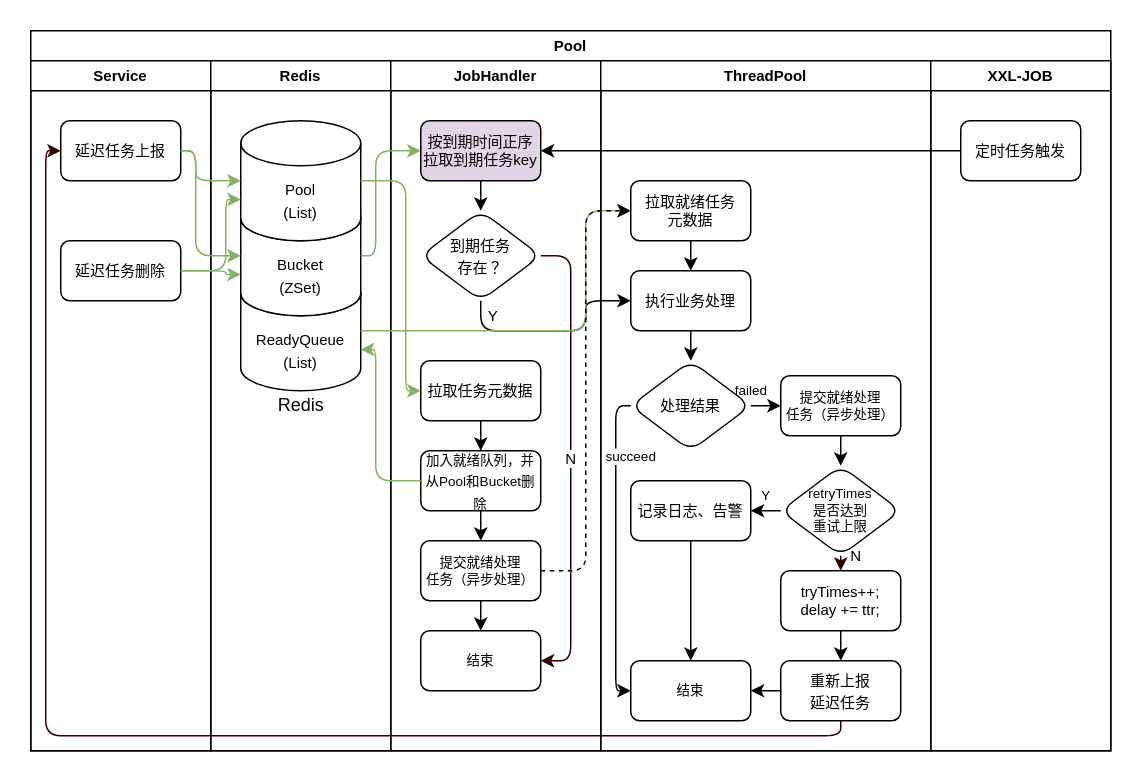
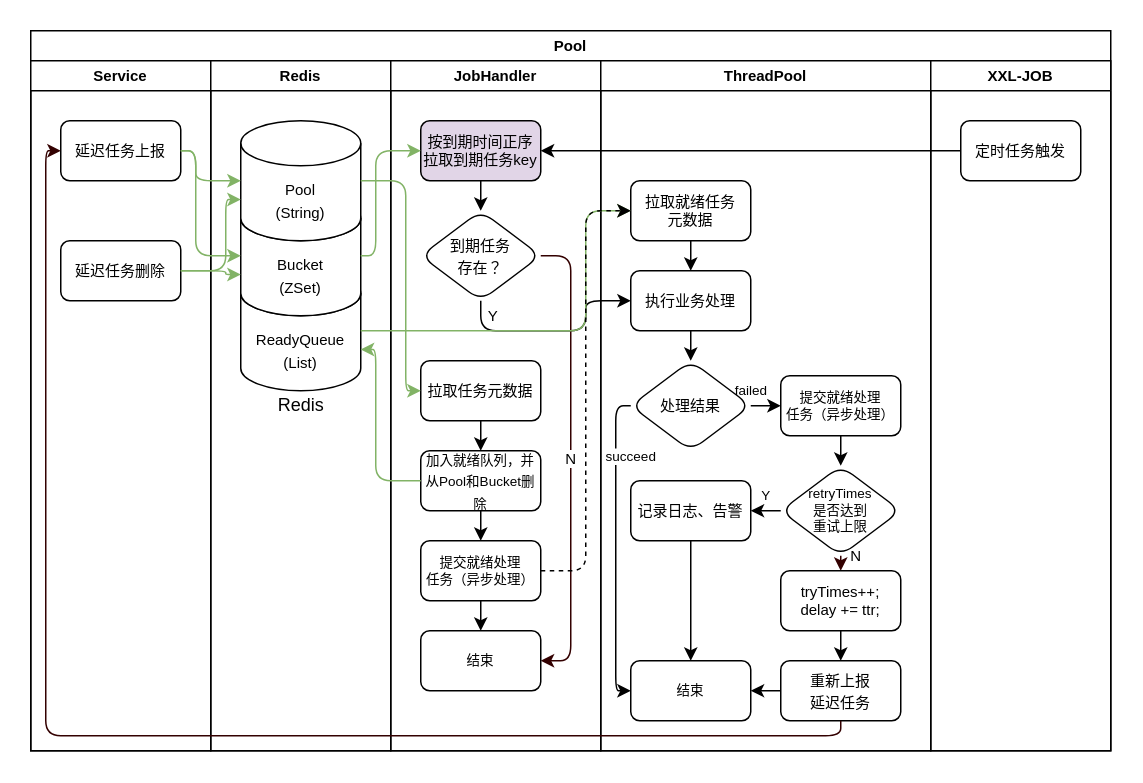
  <mxCell id="0" />
  <mxCell id="1" parent="0" />
  <mxCell id="2" value="Pool" style="swimlane;childLayout=stackLayout;resizeParent=1;resizeParentMax=0;startSize=20;fontSize=10;" vertex="1" parent="1"><mxGeometry x="20" y="20" width="720" height="480" as="geometry" /></mxCell>
  <mxCell id="3" value="Service" style="swimlane;startSize=20;fontSize=10;" vertex="1" parent="2"><mxGeometry y="20" width="120" height="460" as="geometry" /></mxCell>
  <mxCell id="4" value="&lt;font style=&quot;font-size: 10px&quot;&gt;延迟任务上报&lt;/font&gt;" style="rounded=1;whiteSpace=wrap;html=1;" vertex="1" parent="3"><mxGeometry x="20" y="40" width="80" height="40" as="geometry" /></mxCell>
  <mxCell id="5" value="&lt;font style=&quot;font-size: 10px&quot;&gt;延迟任务删除&lt;/font&gt;" style="rounded=1;whiteSpace=wrap;html=1;" vertex="1" parent="3"><mxGeometry x="20" y="120" width="80" height="40" as="geometry" /></mxCell>
  <mxCell id="6" value="Redis" style="swimlane;startSize=20;fontSize=10;" vertex="1" parent="2"><mxGeometry x="120" y="20" width="120" height="460" as="geometry" /></mxCell>
  <mxCell id="7" value="&lt;font style=&quot;font-size: 10px&quot;&gt;ReadyQueue&lt;br&gt;(List)&lt;br&gt;&lt;/font&gt;" style="shape=cylinder3;whiteSpace=wrap;html=1;boundedLbl=1;backgroundOutline=1;size=15;" vertex="1" parent="6"><mxGeometry x="20" y="140" width="80" height="80" as="geometry" /></mxCell>
  <mxCell id="8" value="&lt;font style=&quot;font-size: 10px&quot;&gt;Bucket&lt;br&gt;(ZSet)&lt;br&gt;&lt;/font&gt;" style="shape=cylinder3;whiteSpace=wrap;html=1;boundedLbl=1;backgroundOutline=1;size=15;" vertex="1" parent="6"><mxGeometry x="20" y="90" width="80" height="80" as="geometry" /></mxCell>
- <mxCell id="9" value="&lt;font style=&quot;font-size: 10px&quot;&gt;Pool&lt;br&gt;(List)&lt;br&gt;&lt;/font&gt;" style="shape=cylinder3;whiteSpace=wrap;html=1;boundedLbl=1;backgroundOutline=1;size=15;" vertex="1" parent="6"><mxGeometry x="20" y="40" width="80" height="80" as="geometry" /></mxCell>
+ <mxCell id="9" value="&lt;font style=&quot;font-size: 10px&quot;&gt;Pool&lt;br&gt;(String)&lt;br&gt;&lt;/font&gt;" style="shape=cylinder3;whiteSpace=wrap;html=1;boundedLbl=1;backgroundOutline=1;size=15;" vertex="1" parent="6"><mxGeometry x="20" y="40" width="80" height="80" as="geometry" /></mxCell>
  <mxCell id="10" value="Redis" style="text;html=1;align=center;verticalAlign=middle;resizable=0;points=[];autosize=1;strokeColor=none;fillColor=none;" vertex="1" parent="6"><mxGeometry x="35" y="220" width="50" height="20" as="geometry" /></mxCell>
  <mxCell id="11" value="JobHandler" style="swimlane;startSize=20;fontSize=10;" vertex="1" parent="2"><mxGeometry x="240" y="20" width="140" height="460" as="geometry" /></mxCell>
  <mxCell id="12" style="edgeStyle=orthogonalEdgeStyle;rounded=1;orthogonalLoop=1;jettySize=auto;html=1;exitX=0.5;exitY=1;exitDx=0;exitDy=0;fontSize=9;strokeWidth=1;" edge="1" parent="11" source="13" target="16"><mxGeometry relative="1" as="geometry" /></mxCell>
  <mxCell id="13" value="&lt;div style=&quot;font-size: 10px&quot;&gt;&lt;font style=&quot;font-size: 10px&quot;&gt;按到期时间正序&lt;/font&gt;&lt;/div&gt;&lt;div style=&quot;font-size: 10px&quot;&gt;&lt;font style=&quot;font-size: 10px&quot;&gt;拉取到期任务key&lt;/font&gt;&lt;/div&gt;" style="rounded=1;whiteSpace=wrap;html=1;fillColor=#e1d5e7;" vertex="1" parent="11"><mxGeometry x="20" y="40" width="80" height="40" as="geometry" /></mxCell>
  <mxCell id="14" value="Y" style="edgeStyle=orthogonalEdgeStyle;rounded=1;orthogonalLoop=1;jettySize=auto;html=1;exitX=0.5;exitY=1;exitDx=0;exitDy=0;fontSize=10;strokeWidth=1;" edge="1" parent="11" source="16" target="29"><mxGeometry x="-0.6" y="10" relative="1" as="geometry"><mxPoint as="offset" /></mxGeometry></mxCell>
  <mxCell id="15" value="N" style="edgeStyle=orthogonalEdgeStyle;rounded=1;orthogonalLoop=1;jettySize=auto;html=1;exitX=1;exitY=0.5;exitDx=0;exitDy=0;entryX=1;entryY=0.5;entryDx=0;entryDy=0;fontSize=10;strokeWidth=1;fillColor=#d5e8d4;strokeColor=#330000;" edge="1" parent="11" source="16" target="22"><mxGeometry relative="1" as="geometry"><mxPoint x="130" y="394" as="targetPoint" /></mxGeometry></mxCell>
  <mxCell id="16" value="&lt;font style=&quot;font-size: 10px&quot;&gt;到期任务&lt;br&gt;存在？&lt;/font&gt;" style="rhombus;whiteSpace=wrap;html=1;rounded=1;" vertex="1" parent="11"><mxGeometry x="20" y="100" width="80" height="60" as="geometry" /></mxCell>
  <mxCell id="17" value="&lt;div style=&quot;font-size: 10px&quot;&gt;拉取任务元数据&lt;/div&gt;" style="rounded=1;whiteSpace=wrap;html=1;" vertex="1" parent="11"><mxGeometry x="20" y="200" width="80" height="40" as="geometry" /></mxCell>
  <mxCell id="18" style="edgeStyle=orthogonalEdgeStyle;rounded=1;orthogonalLoop=1;jettySize=auto;html=1;exitX=0.5;exitY=1;exitDx=0;exitDy=0;entryX=0.5;entryY=0;entryDx=0;entryDy=0;fontSize=9;strokeWidth=1;" edge="1" parent="11" source="19" target="21"><mxGeometry relative="1" as="geometry" /></mxCell>
  <mxCell id="19" value="&lt;div&gt;&lt;font style=&quot;font-size: 9px&quot;&gt;加入就绪队列，并从Pool和Bucket删除&lt;/font&gt;&lt;/div&gt;" style="rounded=1;whiteSpace=wrap;html=1;" vertex="1" parent="11"><mxGeometry x="20" y="260" width="80" height="40" as="geometry" /></mxCell>
  <mxCell id="20" value="" style="edgeStyle=orthogonalEdgeStyle;rounded=1;orthogonalLoop=1;jettySize=auto;html=1;fontSize=10;strokeWidth=1;" edge="1" parent="11" source="17" target="19"><mxGeometry relative="1" as="geometry" /></mxCell>
  <mxCell id="21" value="&lt;div style=&quot;font-size: 9px&quot;&gt;提交就绪处理&lt;br&gt;任务（异步处理）&lt;/div&gt;" style="rounded=1;whiteSpace=wrap;html=1;" vertex="1" parent="11"><mxGeometry x="20" y="320" width="80" height="40" as="geometry" /></mxCell>
  <mxCell id="22" value="&lt;div style=&quot;font-size: 9px&quot;&gt;结束&lt;/div&gt;" style="rounded=1;whiteSpace=wrap;html=1;" vertex="1" parent="11"><mxGeometry x="20" y="380" width="80" height="40" as="geometry" /></mxCell>
  <mxCell id="23" value="" style="edgeStyle=orthogonalEdgeStyle;rounded=1;orthogonalLoop=1;jettySize=auto;html=1;fontSize=9;strokeWidth=1;" edge="1" parent="11" source="21" target="22"><mxGeometry relative="1" as="geometry" /></mxCell>
  <mxCell id="24" value="ThreadPool" style="swimlane;startSize=20;fontSize=10;" vertex="1" parent="2"><mxGeometry x="380" y="20" width="220" height="460" as="geometry" /></mxCell>
  <mxCell id="25" style="edgeStyle=orthogonalEdgeStyle;rounded=1;orthogonalLoop=1;jettySize=auto;html=1;exitX=0.5;exitY=1;exitDx=0;exitDy=0;fontSize=9;strokeWidth=1;" edge="1" parent="24" source="26" target="29"><mxGeometry relative="1" as="geometry" /></mxCell>
  <mxCell id="26" value="&lt;div style=&quot;font-size: 10px&quot;&gt;拉取就绪任务&lt;br&gt;元数据&lt;/div&gt;" style="rounded=1;whiteSpace=wrap;html=1;" vertex="1" parent="24"><mxGeometry x="20" y="80" width="80" height="40" as="geometry" /></mxCell>
  <mxCell id="27" value="&lt;div style=&quot;font-size: 9px&quot;&gt;结束&lt;/div&gt;" style="rounded=1;whiteSpace=wrap;html=1;" vertex="1" parent="24"><mxGeometry x="20" y="400" width="80" height="40" as="geometry" /></mxCell>
  <mxCell id="28" style="edgeStyle=orthogonalEdgeStyle;rounded=1;orthogonalLoop=1;jettySize=auto;html=1;exitX=0.5;exitY=1;exitDx=0;exitDy=0;fontSize=9;strokeWidth=1;" edge="1" parent="24" source="29" target="32"><mxGeometry relative="1" as="geometry" /></mxCell>
  <mxCell id="29" value="&lt;div style=&quot;font-size: 10px&quot;&gt;执行业务处理&lt;/div&gt;" style="rounded=1;whiteSpace=wrap;html=1;" vertex="1" parent="24"><mxGeometry x="20" y="140" width="80" height="40" as="geometry" /></mxCell>
  <mxCell id="30" value="failed" style="edgeStyle=orthogonalEdgeStyle;rounded=1;orthogonalLoop=1;jettySize=auto;html=1;exitX=1;exitY=0.5;exitDx=0;exitDy=0;fontSize=9;strokeWidth=1;" edge="1" parent="24" source="32" target="34"><mxGeometry x="0.333" y="10" relative="1" as="geometry"><mxPoint as="offset" /></mxGeometry></mxCell>
  <mxCell id="31" value="succeed" style="edgeStyle=orthogonalEdgeStyle;rounded=1;orthogonalLoop=1;jettySize=auto;html=1;exitX=0;exitY=0.5;exitDx=0;exitDy=0;fontSize=9;strokeWidth=1;" edge="1" parent="24" source="32" target="27"><mxGeometry x="-0.579" y="10" relative="1" as="geometry"><Array as="points"><mxPoint x="10" y="230" /><mxPoint x="10" y="420" /></Array><mxPoint as="offset" /></mxGeometry></mxCell>
  <mxCell id="32" value="&lt;span style=&quot;font-size: 10px&quot;&gt;处理结果&lt;/span&gt;" style="rhombus;whiteSpace=wrap;html=1;rounded=1;" vertex="1" parent="24"><mxGeometry x="20" y="200" width="80" height="60" as="geometry" /></mxCell>
  <mxCell id="33" style="edgeStyle=orthogonalEdgeStyle;rounded=1;orthogonalLoop=1;jettySize=auto;html=1;exitX=0.5;exitY=1;exitDx=0;exitDy=0;entryX=0.5;entryY=0;entryDx=0;entryDy=0;fontSize=9;strokeWidth=1;" edge="1" parent="24" source="34" target="37"><mxGeometry relative="1" as="geometry" /></mxCell>
  <mxCell id="34" value="&lt;div style=&quot;font-size: 9px&quot;&gt;提交就绪处理&lt;br&gt;任务（异步处理）&lt;/div&gt;" style="rounded=1;whiteSpace=wrap;html=1;" vertex="1" parent="24"><mxGeometry x="120" y="210" width="80" height="40" as="geometry" /></mxCell>
  <mxCell id="35" value="Y" style="edgeStyle=orthogonalEdgeStyle;rounded=1;orthogonalLoop=1;jettySize=auto;html=1;exitX=0;exitY=0.5;exitDx=0;exitDy=0;fontSize=9;strokeWidth=1;" edge="1" parent="24" source="37" target="39"><mxGeometry x="0.667" y="-10" relative="1" as="geometry"><mxPoint as="offset" /></mxGeometry></mxCell>
  <mxCell id="36" value="N" style="edgeStyle=orthogonalEdgeStyle;rounded=1;orthogonalLoop=1;jettySize=auto;html=1;exitX=0.5;exitY=1;exitDx=0;exitDy=0;entryX=0.5;entryY=0;entryDx=0;entryDy=0;fontSize=10;strokeColor=#330000;strokeWidth=1;" edge="1" parent="24" source="37" target="40"><mxGeometry x="-1" y="10" relative="1" as="geometry"><Array as="points"><mxPoint x="160" y="330" /></Array><mxPoint as="offset" /></mxGeometry></mxCell>
  <mxCell id="37" value="&lt;div style=&quot;font-size: 9px&quot;&gt;&lt;font style=&quot;font-size: 9px&quot;&gt;retryTimes&lt;/font&gt;&lt;/div&gt;&lt;div style=&quot;font-size: 9px&quot;&gt;&lt;font style=&quot;font-size: 9px&quot;&gt;是否达到&lt;/font&gt;&lt;/div&gt;&lt;div style=&quot;font-size: 9px&quot;&gt;&lt;font style=&quot;font-size: 9px&quot;&gt;重试上限&lt;/font&gt;&lt;/div&gt;" style="rhombus;whiteSpace=wrap;html=1;rounded=1;" vertex="1" parent="24"><mxGeometry x="120" y="270" width="80" height="60" as="geometry" /></mxCell>
  <mxCell id="38" style="edgeStyle=orthogonalEdgeStyle;rounded=1;orthogonalLoop=1;jettySize=auto;html=1;exitX=0.5;exitY=1;exitDx=0;exitDy=0;entryX=0.5;entryY=0;entryDx=0;entryDy=0;fontSize=9;strokeWidth=1;" edge="1" parent="24" source="39" target="27"><mxGeometry relative="1" as="geometry" /></mxCell>
  <mxCell id="39" value="&lt;div&gt;&lt;font size=&quot;1&quot;&gt;记录日志、告警&lt;/font&gt;&lt;br&gt;&lt;/div&gt;" style="rounded=1;whiteSpace=wrap;html=1;" vertex="1" parent="24"><mxGeometry x="20" y="280" width="80" height="40" as="geometry" /></mxCell>
  <mxCell id="40" value="&lt;div style=&quot;font-size: 10px&quot;&gt;&lt;div&gt;&lt;font style=&quot;font-size: 10px&quot;&gt;tryTimes++;&lt;/font&gt;&lt;/div&gt;&lt;div&gt;&lt;font style=&quot;font-size: 10px&quot;&gt;delay += ttr;&lt;/font&gt;&lt;/div&gt;&lt;/div&gt;" style="rounded=1;whiteSpace=wrap;html=1;" vertex="1" parent="24"><mxGeometry x="120" y="340" width="80" height="40" as="geometry" /></mxCell>
  <mxCell id="41" style="edgeStyle=orthogonalEdgeStyle;rounded=1;orthogonalLoop=1;jettySize=auto;html=1;exitX=0;exitY=0.5;exitDx=0;exitDy=0;entryX=1;entryY=0.5;entryDx=0;entryDy=0;fontSize=10;strokeWidth=1;" edge="1" parent="24" source="42" target="27"><mxGeometry relative="1" as="geometry" /></mxCell>
  <mxCell id="42" value="&lt;div&gt;&lt;span style=&quot;font-size: 10px&quot;&gt;重新上报&lt;br&gt;延迟任务&lt;/span&gt;&lt;br&gt;&lt;/div&gt;" style="rounded=1;whiteSpace=wrap;html=1;" vertex="1" parent="24"><mxGeometry x="120" y="400" width="80" height="40" as="geometry" /></mxCell>
  <mxCell id="43" value="" style="edgeStyle=orthogonalEdgeStyle;rounded=1;orthogonalLoop=1;jettySize=auto;html=1;fontSize=10;strokeWidth=1;" edge="1" parent="24" source="40" target="42"><mxGeometry relative="1" as="geometry" /></mxCell>
  <mxCell id="44" value="XXL-JOB" style="swimlane;startSize=20;fontSize=10;" vertex="1" parent="2"><mxGeometry x="600" y="20" width="120" height="460" as="geometry" /></mxCell>
  <mxCell id="45" value="&lt;font style=&quot;font-size: 10px&quot;&gt;定时任务触发&lt;/font&gt;" style="rounded=1;whiteSpace=wrap;html=1;" vertex="1" parent="44"><mxGeometry x="20" y="40" width="80" height="40" as="geometry" /></mxCell>
  <mxCell id="46" style="edgeStyle=orthogonalEdgeStyle;rounded=1;orthogonalLoop=1;jettySize=auto;html=1;exitX=1;exitY=0.5;exitDx=0;exitDy=0;entryX=0;entryY=0.5;entryDx=0;entryDy=0;entryPerimeter=0;fontSize=10;strokeWidth=1;fillColor=#d5e8d4;strokeColor=#82b366;" edge="1" parent="2" source="4" target="9"><mxGeometry relative="1" as="geometry"><Array as="points"><mxPoint x="110" y="80" /><mxPoint x="110" y="100" /></Array></mxGeometry></mxCell>
  <mxCell id="47" style="edgeStyle=orthogonalEdgeStyle;rounded=1;orthogonalLoop=1;jettySize=auto;html=1;exitX=1;exitY=0.5;exitDx=0;exitDy=0;entryX=0;entryY=0.5;entryDx=0;entryDy=0;entryPerimeter=0;fontSize=10;strokeWidth=1;fillColor=#d5e8d4;strokeColor=#82b366;" edge="1" parent="2" source="4" target="8"><mxGeometry relative="1" as="geometry"><Array as="points"><mxPoint x="110" y="80" /><mxPoint x="110" y="150" /></Array></mxGeometry></mxCell>
  <mxCell id="48" style="edgeStyle=orthogonalEdgeStyle;rounded=1;orthogonalLoop=1;jettySize=auto;html=1;exitX=1;exitY=0.5;exitDx=0;exitDy=0;entryX=0;entryY=0;entryDx=0;entryDy=52.5;entryPerimeter=0;fontSize=10;strokeWidth=1;fillColor=#d5e8d4;strokeColor=#82b366;" edge="1" parent="2" source="5" target="8"><mxGeometry relative="1" as="geometry"><Array as="points"><mxPoint x="130" y="160" /><mxPoint x="130" y="163" /></Array></mxGeometry></mxCell>
  <mxCell id="49" style="edgeStyle=orthogonalEdgeStyle;rounded=1;orthogonalLoop=1;jettySize=auto;html=1;exitX=1;exitY=0.5;exitDx=0;exitDy=0;entryX=0;entryY=0;entryDx=0;entryDy=52.5;entryPerimeter=0;fontSize=10;strokeWidth=1;fillColor=#d5e8d4;strokeColor=#82b366;" edge="1" parent="2" source="5" target="9"><mxGeometry relative="1" as="geometry"><Array as="points"><mxPoint x="130" y="160" /><mxPoint x="130" y="113" /></Array></mxGeometry></mxCell>
  <mxCell id="50" style="edgeStyle=orthogonalEdgeStyle;rounded=1;orthogonalLoop=1;jettySize=auto;html=1;exitX=0;exitY=0.5;exitDx=0;exitDy=0;entryX=1;entryY=0.5;entryDx=0;entryDy=0;fontSize=10;strokeWidth=1;" edge="1" parent="2" source="45" target="13"><mxGeometry relative="1" as="geometry" /></mxCell>
  <mxCell id="51" style="edgeStyle=orthogonalEdgeStyle;rounded=1;orthogonalLoop=1;jettySize=auto;html=1;exitX=1;exitY=0.5;exitDx=0;exitDy=0;exitPerimeter=0;entryX=0;entryY=0.5;entryDx=0;entryDy=0;fontSize=10;strokeWidth=1;fillColor=#d5e8d4;strokeColor=#82b366;" edge="1" parent="2" source="8" target="13"><mxGeometry relative="1" as="geometry"><Array as="points"><mxPoint x="230" y="150" /><mxPoint x="230" y="80" /></Array></mxGeometry></mxCell>
  <mxCell id="52" style="edgeStyle=orthogonalEdgeStyle;rounded=1;orthogonalLoop=1;jettySize=auto;html=1;exitX=1;exitY=0.5;exitDx=0;exitDy=0;exitPerimeter=0;entryX=0;entryY=0.5;entryDx=0;entryDy=0;fontSize=10;strokeWidth=1;fillColor=#d5e8d4;strokeColor=#82b366;" edge="1" parent="2" source="9" target="17"><mxGeometry relative="1" as="geometry"><Array as="points"><mxPoint x="250" y="100" /><mxPoint x="250" y="240" /></Array></mxGeometry></mxCell>
  <mxCell id="53" style="edgeStyle=orthogonalEdgeStyle;rounded=1;orthogonalLoop=1;jettySize=auto;html=1;exitX=0;exitY=0.5;exitDx=0;exitDy=0;entryX=1;entryY=0;entryDx=0;entryDy=52.5;entryPerimeter=0;fontSize=9;strokeWidth=1;fillColor=#d5e8d4;strokeColor=#82b366;" edge="1" parent="2" source="19" target="7"><mxGeometry relative="1" as="geometry"><Array as="points"><mxPoint x="230" y="300" /><mxPoint x="230" y="213" /><mxPoint x="220" y="213" /></Array></mxGeometry></mxCell>
  <mxCell id="54" style="edgeStyle=orthogonalEdgeStyle;rounded=1;orthogonalLoop=1;jettySize=auto;html=1;exitX=1;exitY=0.5;exitDx=0;exitDy=0;exitPerimeter=0;entryX=0;entryY=0.5;entryDx=0;entryDy=0;fontSize=9;strokeWidth=1;fillColor=#d5e8d4;strokeColor=#82b366;" edge="1" parent="2" source="7" target="26"><mxGeometry relative="1" as="geometry"><Array as="points"><mxPoint x="370" y="200" /><mxPoint x="370" y="120" /></Array></mxGeometry></mxCell>
  <mxCell id="55" style="edgeStyle=orthogonalEdgeStyle;rounded=1;orthogonalLoop=1;jettySize=auto;html=1;exitX=1;exitY=0.5;exitDx=0;exitDy=0;entryX=0;entryY=0.5;entryDx=0;entryDy=0;fontSize=9;strokeWidth=1;dashed=1;" edge="1" parent="2" source="21" target="26"><mxGeometry relative="1" as="geometry"><Array as="points"><mxPoint x="370" y="360" /><mxPoint x="370" y="120" /></Array></mxGeometry></mxCell>
  <mxCell id="56" style="edgeStyle=orthogonalEdgeStyle;rounded=1;orthogonalLoop=1;jettySize=auto;html=1;exitX=0.5;exitY=1;exitDx=0;exitDy=0;entryX=0;entryY=0.5;entryDx=0;entryDy=0;fontSize=10;strokeWidth=1;fillColor=#d5e8d4;strokeColor=#330000;" edge="1" parent="2" source="42" target="4"><mxGeometry relative="1" as="geometry"><Array as="points"><mxPoint x="540" y="470" /><mxPoint x="10" y="470" /><mxPoint x="10" y="80" /></Array></mxGeometry></mxCell>
